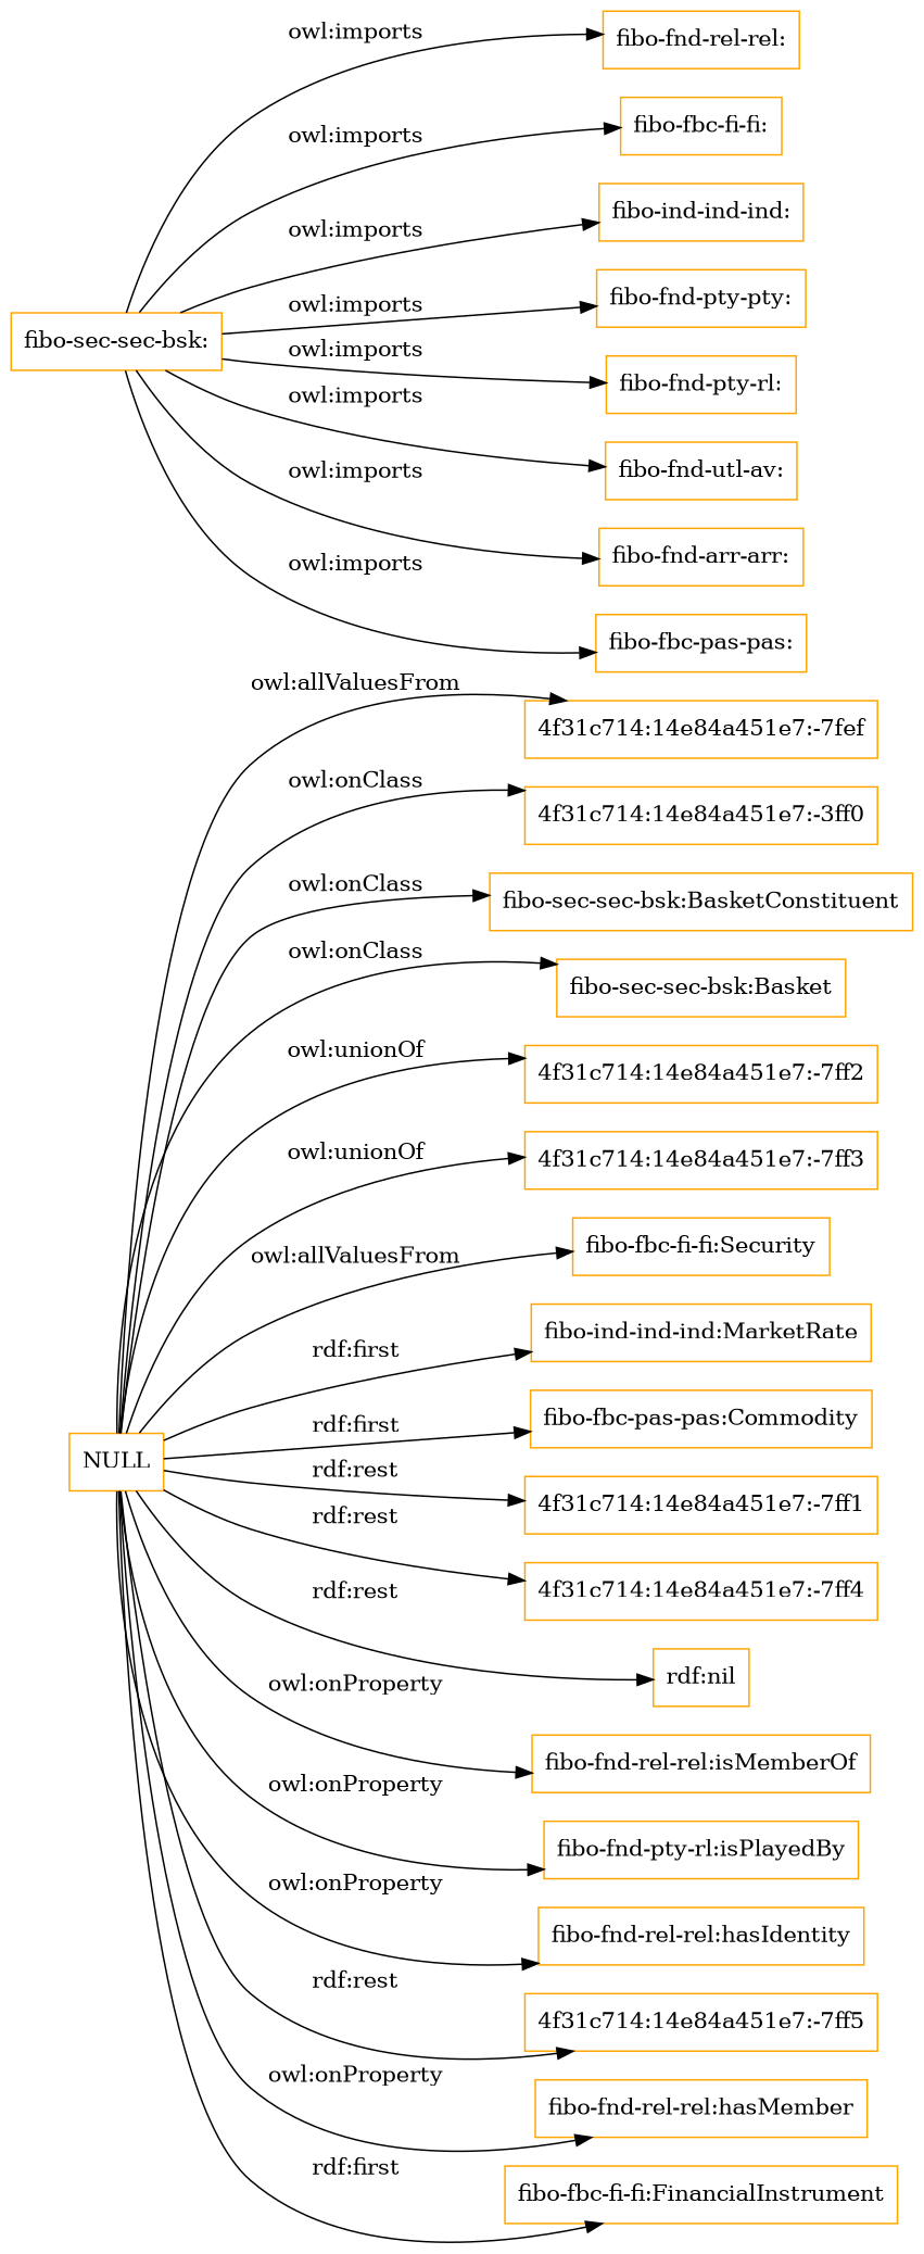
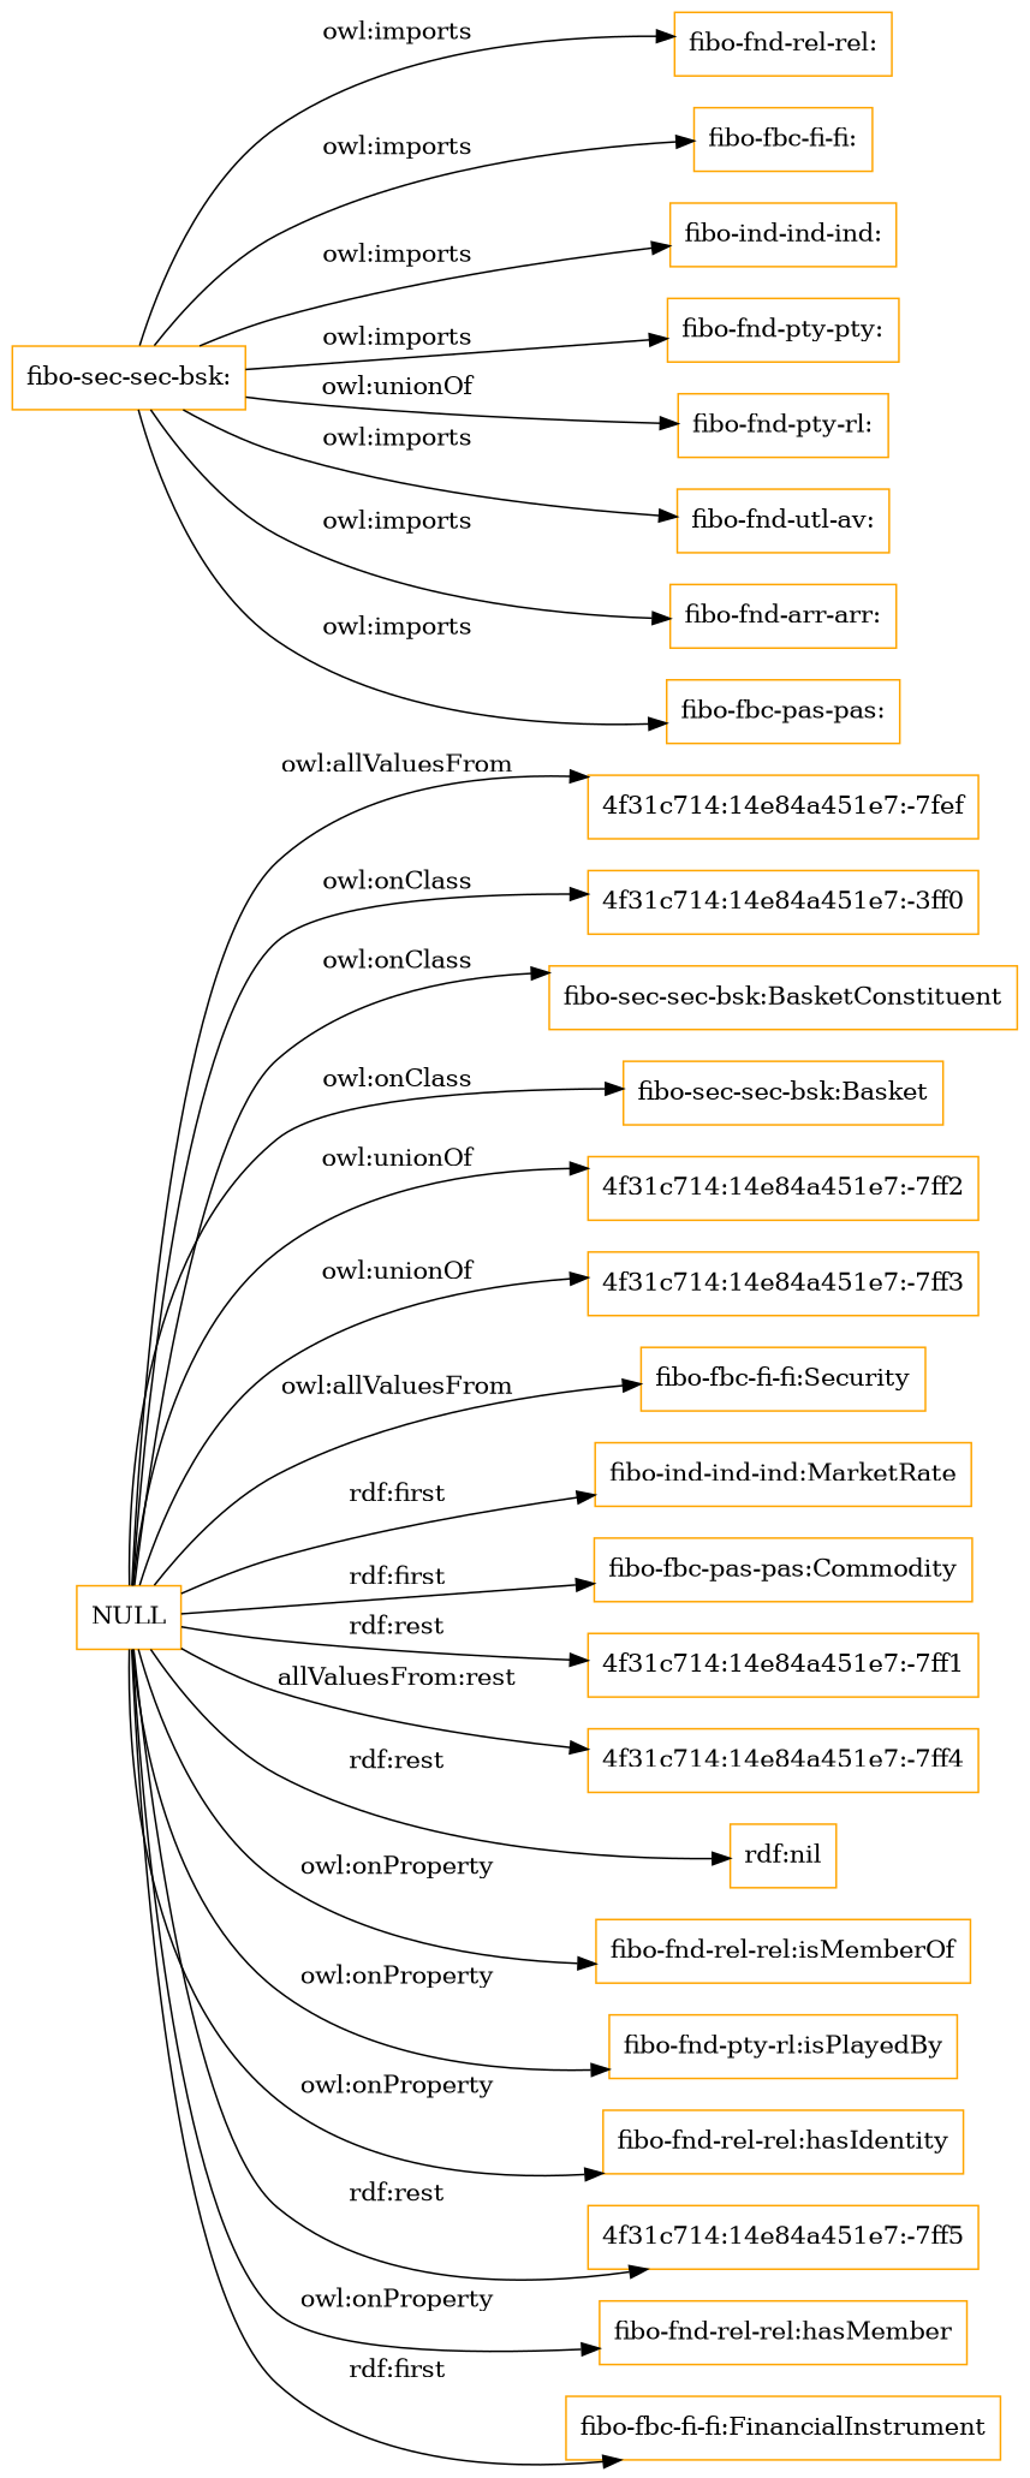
  digraph {
    rankdir=LR
    node [color=orange shape=rectangle]
    NULL
    "4f31c714:14e84a451e7:-7fef"
    n3 [label="4f31c714:14e84a451e7:-3ff0"]
    "fibo-sec-sec-bsk:BasketConstituent"
    "fibo-sec-sec-bsk:Basket"
    "4f31c714:14e84a451e7:-7ff2"
    "4f31c714:14e84a451e7:-7ff3"
    "fibo-fbc-fi-fi:Security"
    "fibo-ind-ind-ind:MarketRate"
    "fibo-fbc-pas-pas:Commodity"
    "4f31c714:14e84a451e7:-7ff1"
    "4f31c714:14e84a451e7:-7ff4"
    "rdf:nil"
    "fibo-fnd-rel-rel:isMemberOf"
    "fibo-fnd-pty-rl:isPlayedBy"
    "fibo-fnd-rel-rel:hasIdentity"
    "4f31c714:14e84a451e7:-7ff5"
    "fibo-fnd-rel-rel:hasMember"
    "fibo-fbc-fi-fi:FinancialInstrument"
    "fibo-sec-sec-bsk:"
    "fibo-fnd-rel-rel:"
    "fibo-fbc-fi-fi:"
    "fibo-ind-ind-ind:"
    "fibo-fnd-pty-pty:"
    "fibo-fnd-pty-rl:"
    "fibo-fnd-utl-av:"
    "fibo-fnd-arr-arr:"
    "fibo-fbc-pas-pas:"
    NULL -> "4f31c714:14e84a451e7:-7fef" [label="owl:allValuesFrom"]
    NULL -> n3 [label="owl:onClass"]
    NULL -> "fibo-sec-sec-bsk:BasketConstituent" [label="owl:onClass"]
    NULL -> "fibo-sec-sec-bsk:Basket" [label="owl:onClass"]
    NULL -> "4f31c714:14e84a451e7:-7ff2" [label="owl:unionOf"]
    NULL -> "4f31c714:14e84a451e7:-7ff3" [label="owl:unionOf"]
    NULL -> "fibo-fbc-fi-fi:Security" [label="owl:allValuesFrom"]
    NULL -> "fibo-ind-ind-ind:MarketRate" [label="rdf:first"]
    NULL -> "fibo-fbc-pas-pas:Commodity" [label="rdf:first"]
    NULL -> "4f31c714:14e84a451e7:-7ff1" [label="rdf:rest"]
-   NULL -> "4f31c714:14e84a451e7:-7ff4" [label="rdf:rest"]
+   NULL -> "4f31c714:14e84a451e7:-7ff4" [label="allValuesFrom:rest"]
    NULL -> "rdf:nil" [label="rdf:rest"]
    NULL -> "fibo-fnd-rel-rel:isMemberOf" [label="owl:onProperty"]
    NULL -> "fibo-fnd-pty-rl:isPlayedBy" [label="owl:onProperty"]
    NULL -> "fibo-fnd-rel-rel:hasIdentity" [label="owl:onProperty"]
    NULL -> "4f31c714:14e84a451e7:-7ff5" [label="rdf:rest"]
    NULL -> "fibo-fnd-rel-rel:hasMember" [label="owl:onProperty"]
    NULL -> "fibo-fbc-fi-fi:FinancialInstrument" [label="rdf:first"]
    "fibo-sec-sec-bsk:" -> "fibo-fnd-rel-rel:" [label="owl:imports"]
    "fibo-sec-sec-bsk:" -> "fibo-fbc-fi-fi:" [label="owl:imports"]
    "fibo-sec-sec-bsk:" -> "fibo-ind-ind-ind:" [label="owl:imports"]
    "fibo-sec-sec-bsk:" -> "fibo-fnd-pty-pty:" [label="owl:imports"]
-   "fibo-sec-sec-bsk:" -> "fibo-fnd-pty-rl:" [label="owl:imports"]
+   "fibo-sec-sec-bsk:" -> "fibo-fnd-pty-rl:" [label="owl:unionOf"]
    "fibo-sec-sec-bsk:" -> "fibo-fnd-utl-av:" [label="owl:imports"]
    "fibo-sec-sec-bsk:" -> "fibo-fnd-arr-arr:" [label="owl:imports"]
    "fibo-sec-sec-bsk:" -> "fibo-fbc-pas-pas:" [label="owl:imports"]
  }
